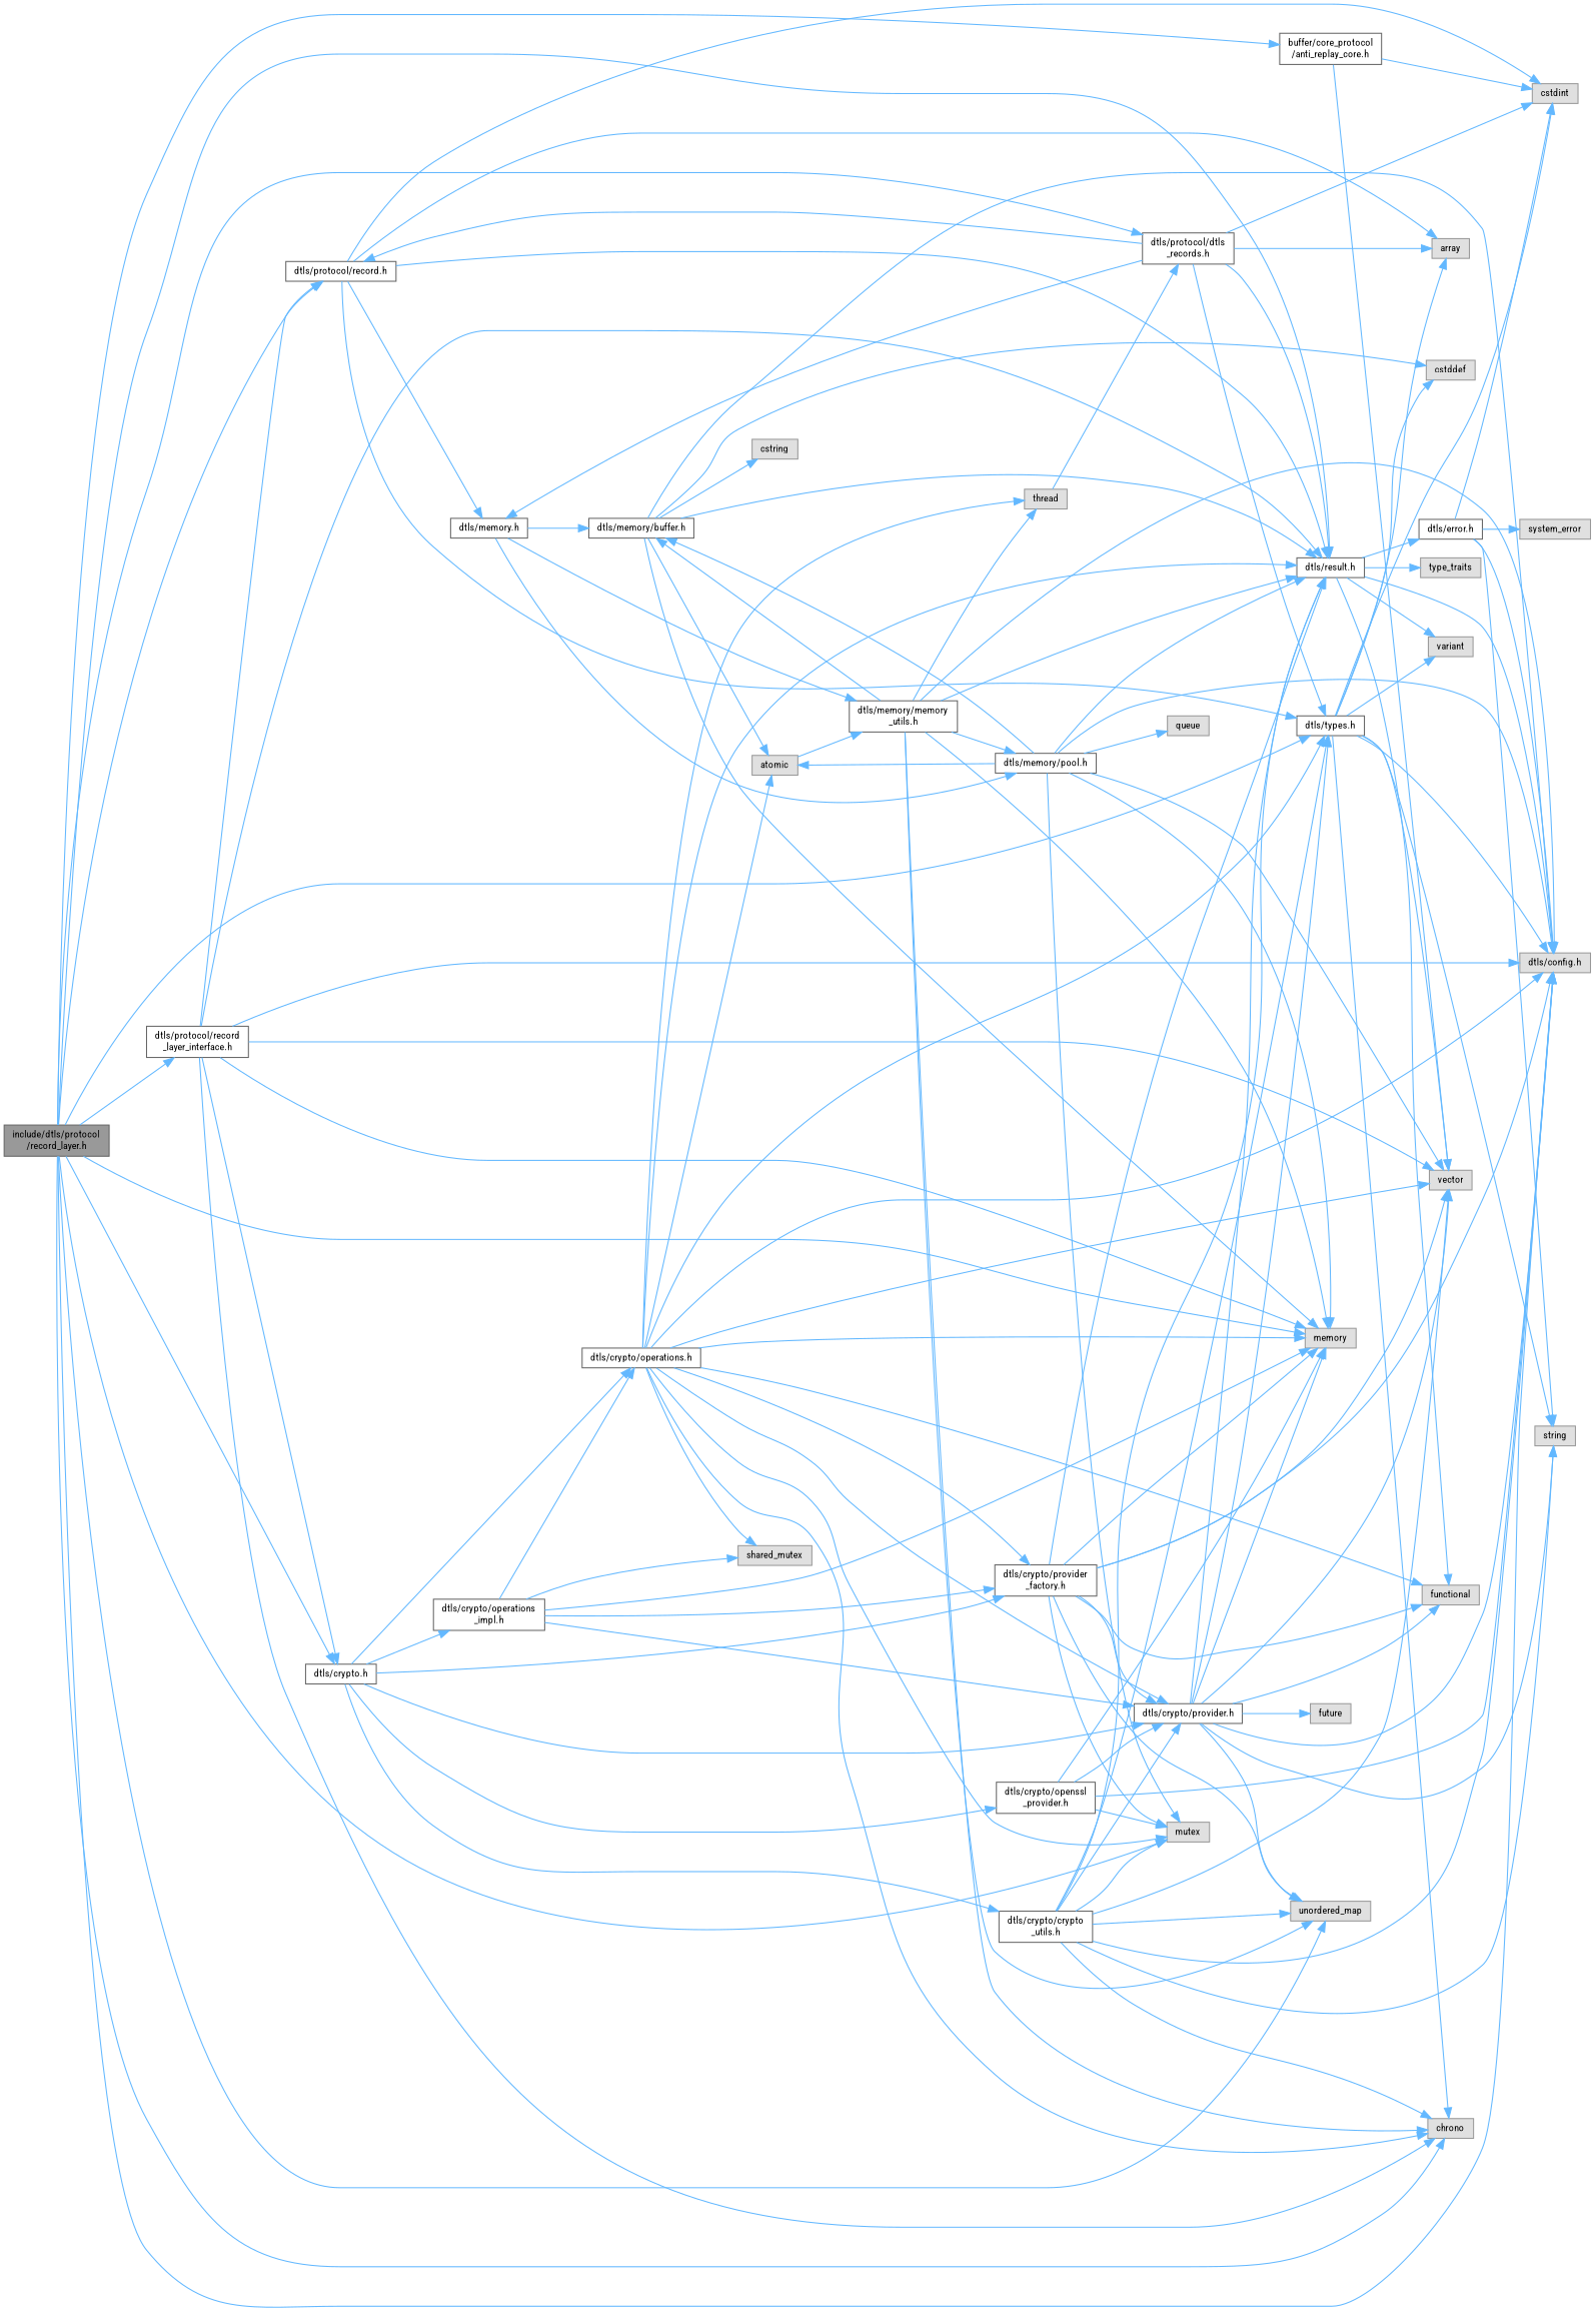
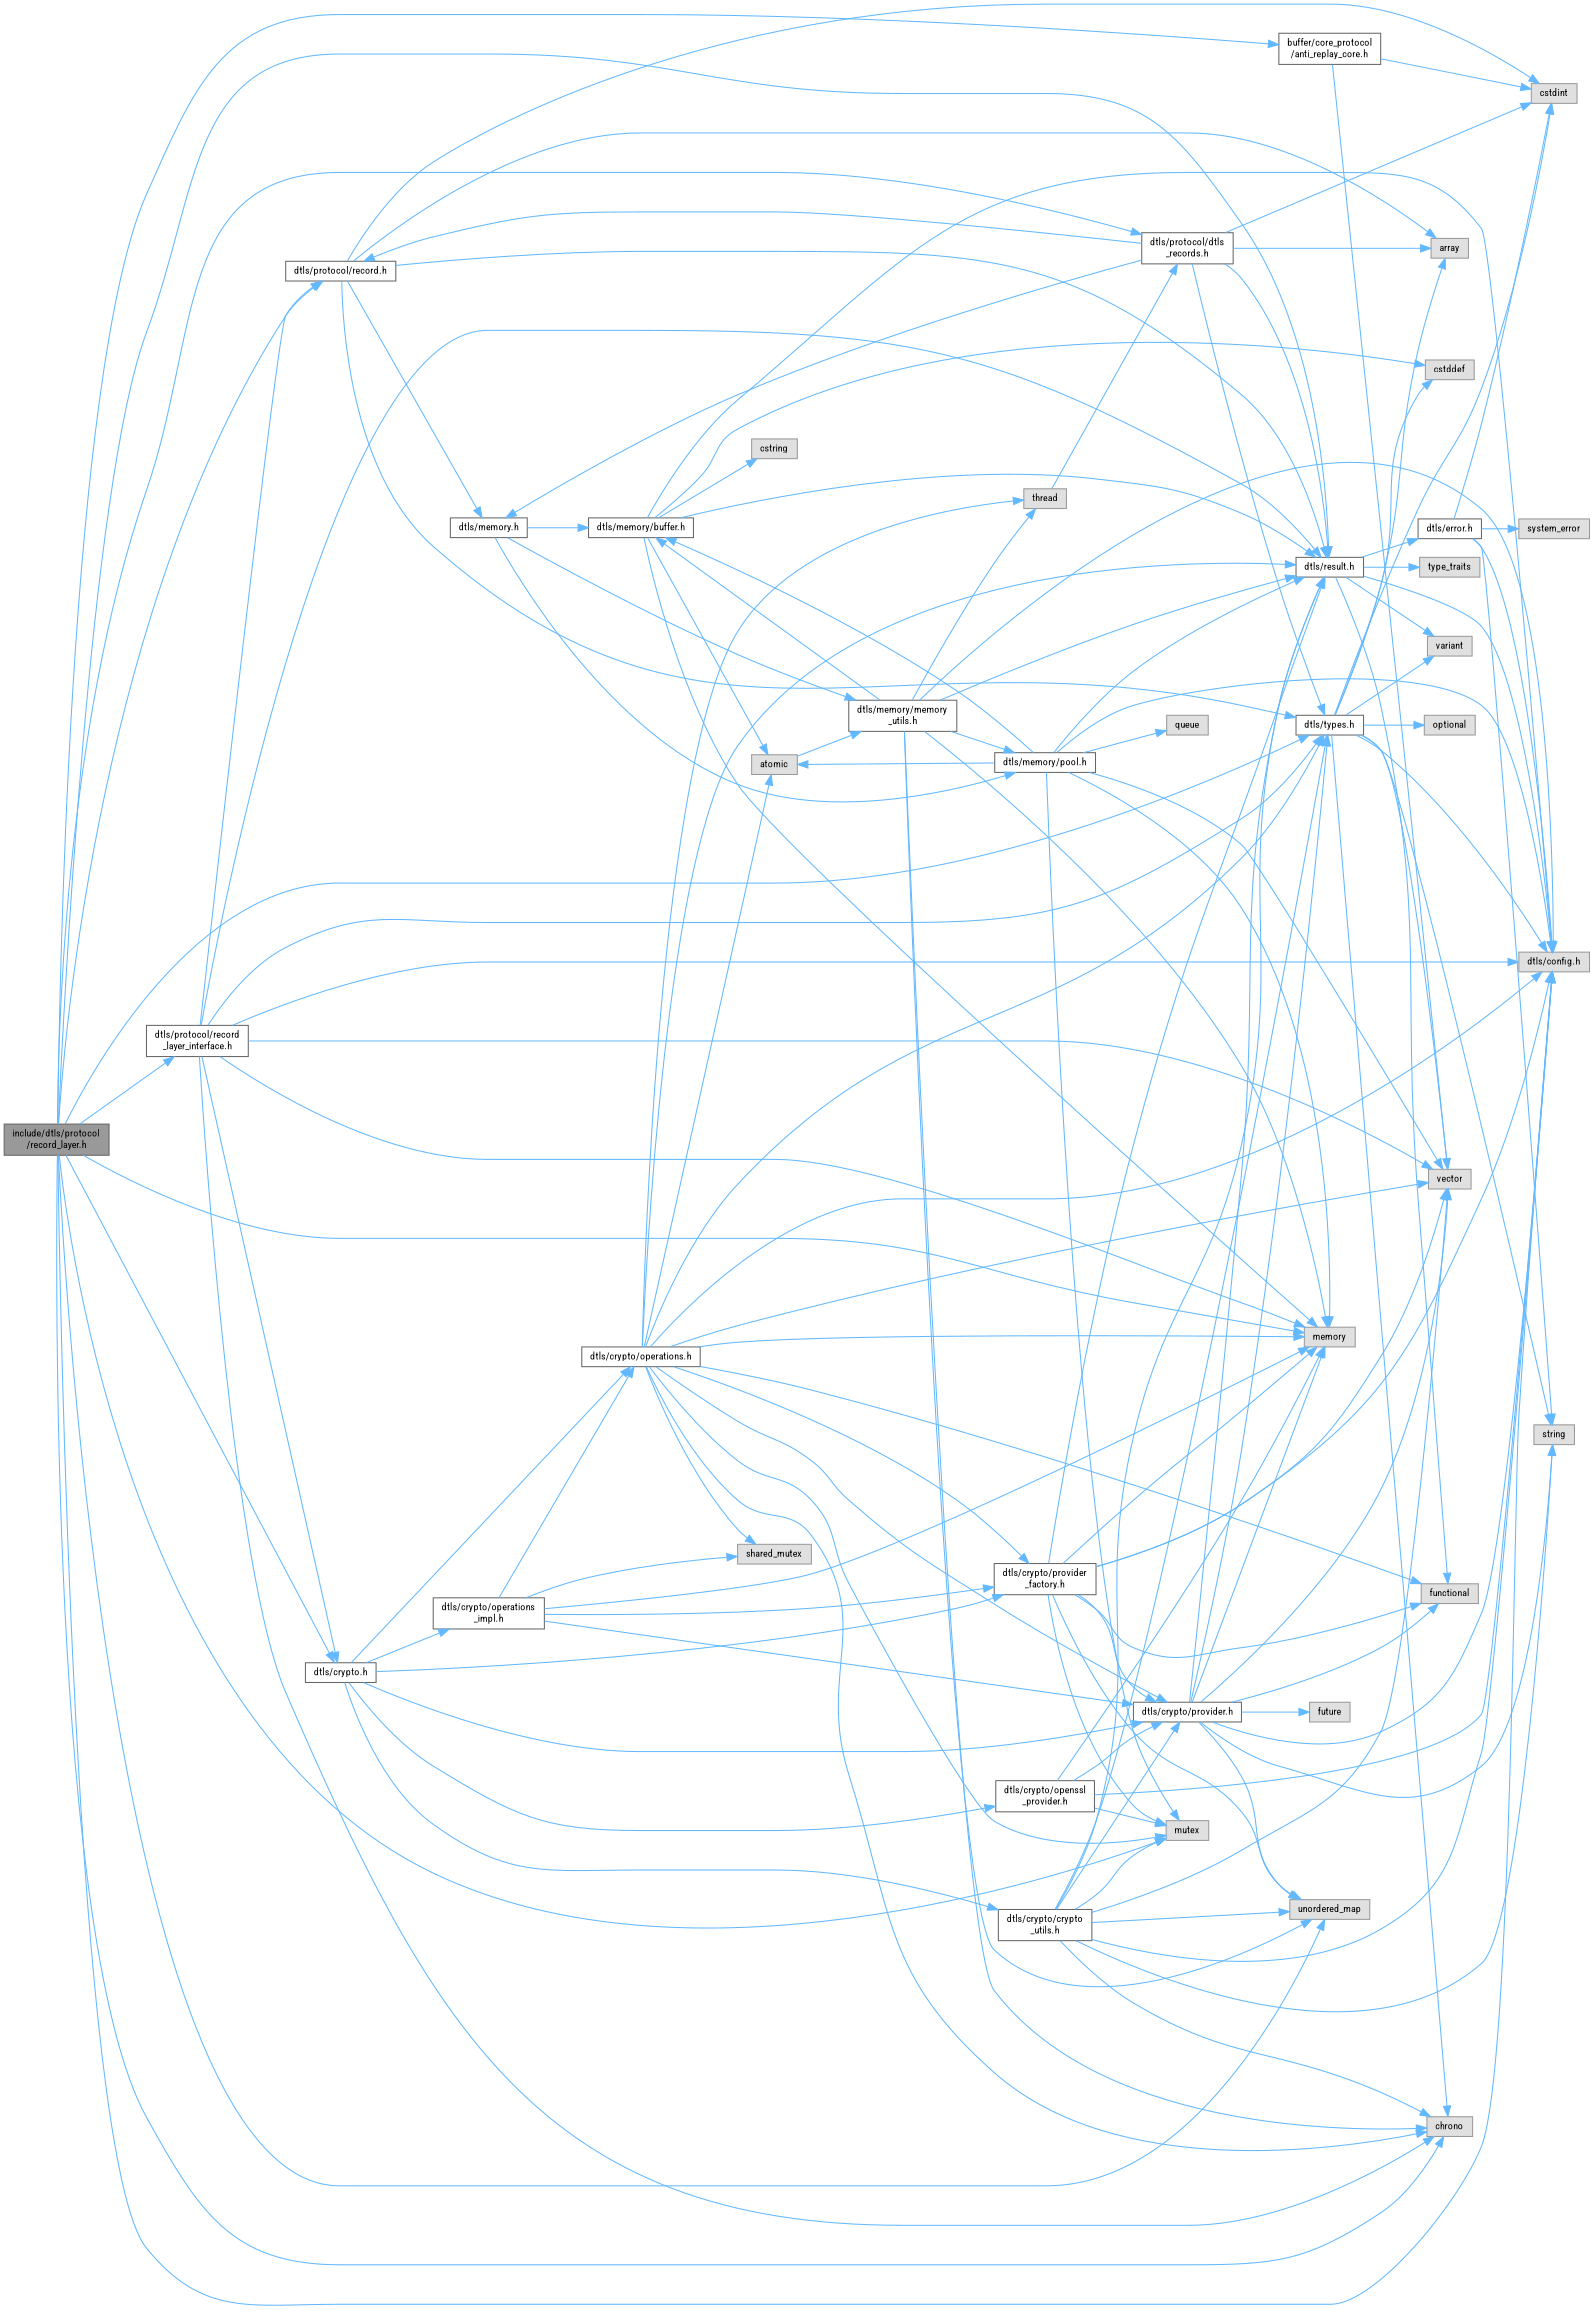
  digraph {
    fontname="Roboto Condensed"
    rankdir=LR
    node [color=grey60 fillcolor="#E0E0E0" fontname="Roboto Condensed" fontsize=10 shape=box style=filled]
    edge [color=steelblue1 fontname="Roboto Condensed" fontsize=10 labelfontname=Helvetica labelfontsize=10 style=solid]
    n1 [color=gray40 fillcolor=grey60 fontcolor=black height=0.2 label="include/dtls/protocol\l/record_layer.h" width=0.4]
    n2 [height=0.2 label="dtls/config.h" width=0.4]
    n3 [color=grey40 fillcolor=white height=0.2 label="dtls/types.h" width=0.4]
    n4 [color=grey40 fillcolor=white height=0.2 label="dtls/result.h" width=0.4]
    n5 [height=0.2 label=chrono width=0.4]
    n6 [color=grey40 fillcolor=white height=0.2 label="dtls/protocol/record.h" width=0.4]
    n7 [height=0.2 label=memory width=0.4]
    n8 [height=0.2 label=mutex width=0.4]
    n9 [height=0.2 label=unordered_map width=0.4]
    n10 [color=grey40 fillcolor=white height=0.2 label="dtls/protocol/dtls\l_records.h" width=0.4]
    n11 [color=grey40 fillcolor=white height=0.2 label="dtls/protocol/record\l_layer_interface.h" width=0.4]
    n12 [color=grey40 fillcolor=white height=0.2 label="dtls/crypto.h" width=0.4]
    n13 [color=grey40 fillcolor=white height=0.2 label="buffer/core_protocol\l/anti_replay_core.h" width=0.4]
    n14 [height=0.2 label=string width=0.4]
    n15 [height=0.2 label=cstdint width=0.4]
    n16 [height=0.2 label=cstddef width=0.4]
    n17 [height=0.2 label=array width=0.4]
    n18 [height=0.2 label=vector width=0.4]
+   n19 [height=0.2 label=optional width=0.4]
    n20 [height=0.2 label=variant width=0.4]
    n21 [color=grey40 fillcolor=white height=0.2 label="dtls/error.h" width=0.4]
    n22 [height=0.2 label=functional width=0.4]
    n23 [height=0.2 label=type_traits width=0.4]
    n24 [color=grey40 fillcolor=white height=0.2 label="dtls/memory.h" width=0.4]
    n25 [color=grey40 fillcolor=white height=0.2 label="dtls/crypto/provider.h" width=0.4]
    n26 [color=grey40 fillcolor=white height=0.2 label="dtls/crypto/provider\l_factory.h" width=0.4]
    n27 [color=grey40 fillcolor=white height=0.2 label="dtls/crypto/openssl\l_provider.h" width=0.4]
    n28 [color=grey40 fillcolor=white height=0.2 label="dtls/crypto/crypto\l_utils.h" width=0.4]
    n29 [color=grey40 fillcolor=white height=0.2 label="dtls/crypto/operations.h" width=0.4]
    n30 [color=grey40 fillcolor=white height=0.2 label="dtls/crypto/operations\l_impl.h" width=0.4]
    n31 [height=0.2 label=system_error width=0.4]
    n32 [color=grey40 fillcolor=white height=0.2 label="dtls/memory/buffer.h" width=0.4]
    n33 [color=grey40 fillcolor=white height=0.2 label="dtls/memory/pool.h" width=0.4]
    n34 [color=grey40 fillcolor=white height=0.2 label="dtls/memory/memory\l_utils.h" width=0.4]
    n35 [height=0.2 label=cstring width=0.4]
    n36 [height=0.2 label=atomic width=0.4]
    n37 [height=0.2 label=queue width=0.4]
    n38 [height=0.2 label=thread width=0.4]
    n39 [height=0.2 label=future width=0.4]
    n40 [height=0.2 label=shared_mutex width=0.4]
    n1 -> n2
    n1 -> n3
    n1 -> n4
    n1 -> n5
    n1 -> n6
    n1 -> n7
    n1 -> n8
    n1 -> n9
    n1 -> n10
    n1 -> n11
    n1 -> n12
    n1 -> n13
    n3 -> n2
    n3 -> n5
    n3 -> n14
    n3 -> n15
    n3 -> n16
    n3 -> n17
    n3 -> n18
+   n3 -> n19
    n3 -> n20
    n4 -> n2
    n4 -> n20
    n4 -> n21
    n4 -> n22
    n4 -> n23
    n6 -> n3
    n6 -> n4
    n6 -> n15
    n6 -> n17
    n6 -> n24
    n10 -> n3
    n10 -> n4
    n10 -> n6
    n10 -> n15
    n10 -> n17
    n10 -> n24
    n11 -> n2
+   n11 -> n3
    n11 -> n4
    n11 -> n5
    n11 -> n6
    n11 -> n7
    n11 -> n12
    n11 -> n18
    n12 -> n25
    n12 -> n26
    n12 -> n27
    n12 -> n28
    n12 -> n29
    n12 -> n30
    n13 -> n15
    n13 -> n18
    n21 -> n2
    n21 -> n14
    n21 -> n15
    n21 -> n31
    n24 -> n32
    n24 -> n33
    n24 -> n34
    n25 -> n2
    n25 -> n3
    n25 -> n4
    n25 -> n7
    n25 -> n9
    n25 -> n14
    n25 -> n18
    n25 -> n22
    n25 -> n39
    n26 -> n2
    n26 -> n4
    n26 -> n7
    n26 -> n8
    n26 -> n9
    n26 -> n18
    n26 -> n22
    n26 -> n25
    n27 -> n2
    n27 -> n7
    n27 -> n8
    n27 -> n25
    n28 -> n2
    n28 -> n3
    n28 -> n4
    n28 -> n5
    n28 -> n8
    n28 -> n9
    n28 -> n14
    n28 -> n18
    n28 -> n25
    n29 -> n2
    n29 -> n3
    n29 -> n4
    n29 -> n5
    n29 -> n7
    n29 -> n8
    n29 -> n18
    n29 -> n22
    n29 -> n25
    n29 -> n26
    n29 -> n36
    n29 -> n38
    n29 -> n40
    n30 -> n7
    n30 -> n25
    n30 -> n26
    n30 -> n29
    n30 -> n40
    n32 -> n2
    n32 -> n4
    n32 -> n7
    n32 -> n16
    n32 -> n35
    n32 -> n36
    n33 -> n2
    n33 -> n4
    n33 -> n7
    n33 -> n8
    n33 -> n18
    n33 -> n32
    n33 -> n36
    n33 -> n37
    n34 -> n2
    n34 -> n4
    n34 -> n5
    n34 -> n7
    n34 -> n9
    n34 -> n32
    n34 -> n33
    n34 -> n38
    n36 -> n34
    n38 -> n10
  }
